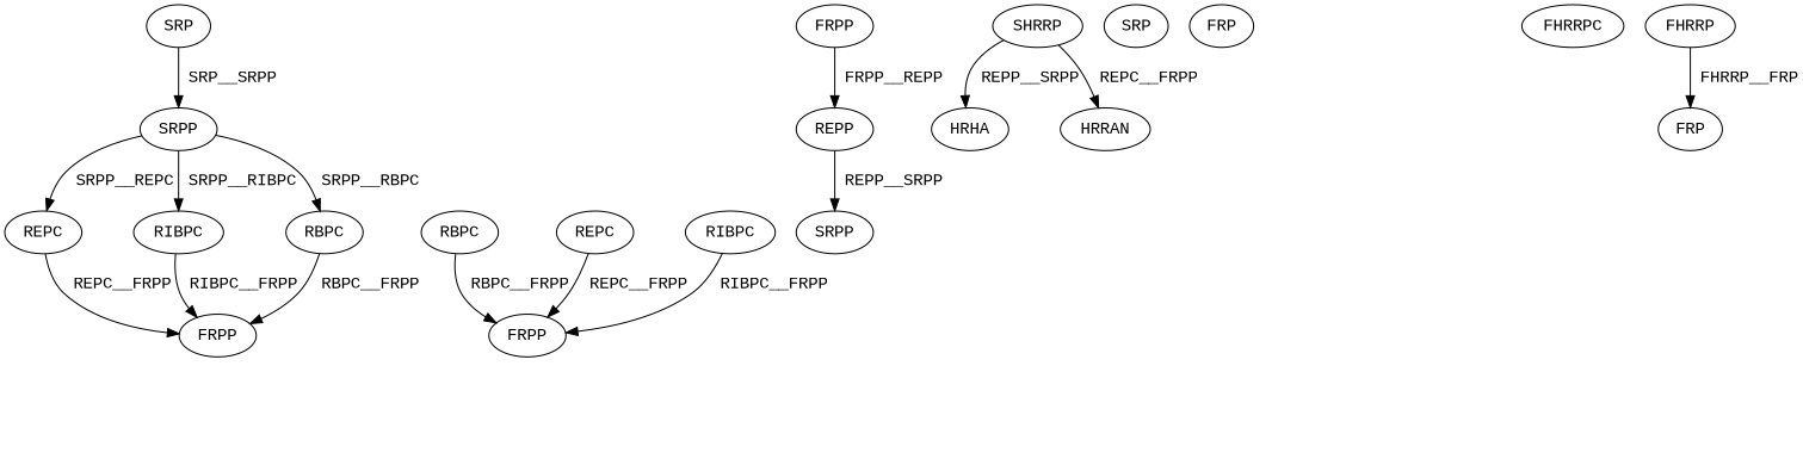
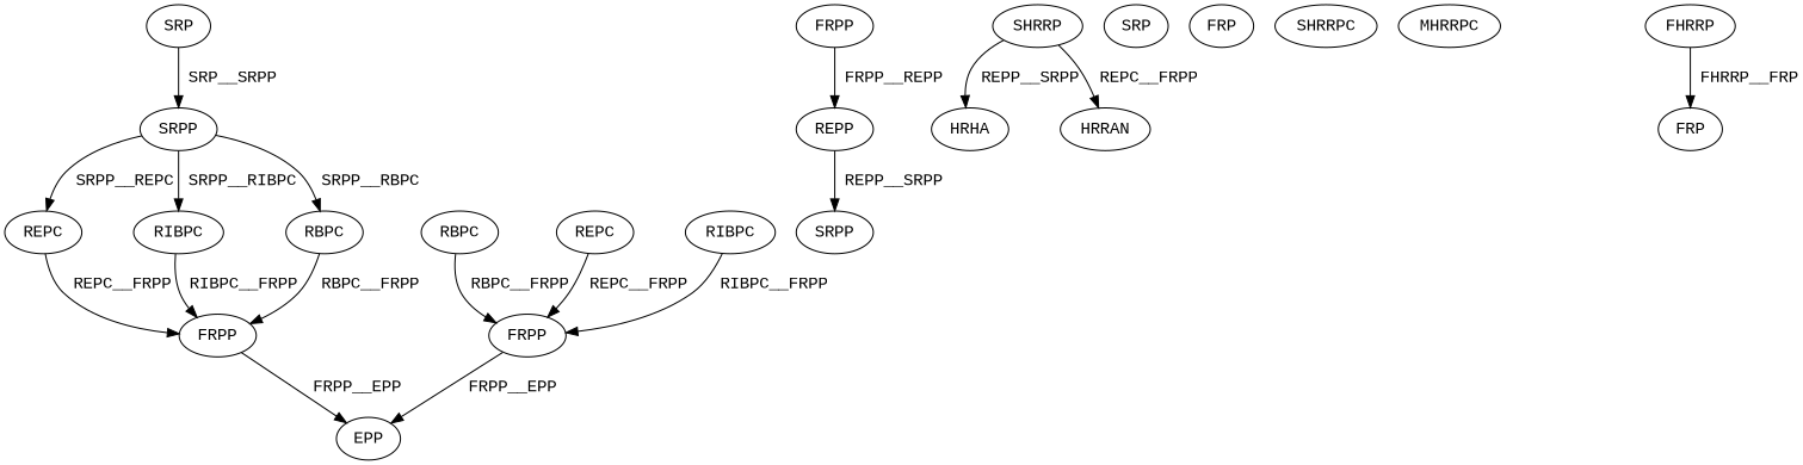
  digraph {
    fontname="Liberation Mono"
    node [color=black fontcolor=black fontname="Liberation Mono"]
    edge [color=black fontcolor=black fontname="Liberation Mono"]
    n1 [label=SRP]
    n2 [label=SRPP]
    n3 [label=REPC]
    n4 [label=RIBPC]
    n5 [label=RBPC]
    n6 [label=FRPP]
    n7 [label=REPP]
    n8 [label=SRPP]
    n9 [label=RBPC]
    n10 [label=FRPP]
+   n11 [label=EPP]
    n12 [label=REPC]
    n13 [label=RIBPC]
    n14 [label=FRPP]
    n15 [label=SHRRP]
    n16 [label=HRHA]
    n17 [label=HRRAN]
    n18 [label=SRP]
    n19 [label=FRP]
-   n22 [label=FHRRPC]
+   n20 [label=SHRRPC]
+   n21 [label=MHRRPC]
    n23 [label=FHRRP]
    n24 [label=FRP]
    n1 -> n2 [label=" SRP__SRPP"]
    n2 -> n3 [label=" SRPP__REPC"]
    n2 -> n4 [label=" SRPP__RIBPC"]
    n2 -> n5 [label=" SRPP__RBPC"]
    n3 -> n14 [label=" REPC__FRPP"]
    n4 -> n14 [label=" RIBPC__FRPP"]
    n5 -> n14 [label=" RBPC__FRPP"]
    n6 -> n7 [label=" FRPP__REPP"]
    n7 -> n8 [label=" REPP__SRPP"]
    n9 -> n10 [label=" RBPC__FRPP"]
+   n10 -> n11 [label=" FRPP__EPP"]
    n12 -> n10 [label=" REPC__FRPP"]
    n13 -> n10 [label=" RIBPC__FRPP"]
+   n14 -> n11 [label=" FRPP__EPP"]
    n15 -> n16 [label=" REPP__SRPP"]
    n15 -> n17 [label=" REPC__FRPP"]
    n23 -> n24 [label=" FHRRP__FRP"]
  }
